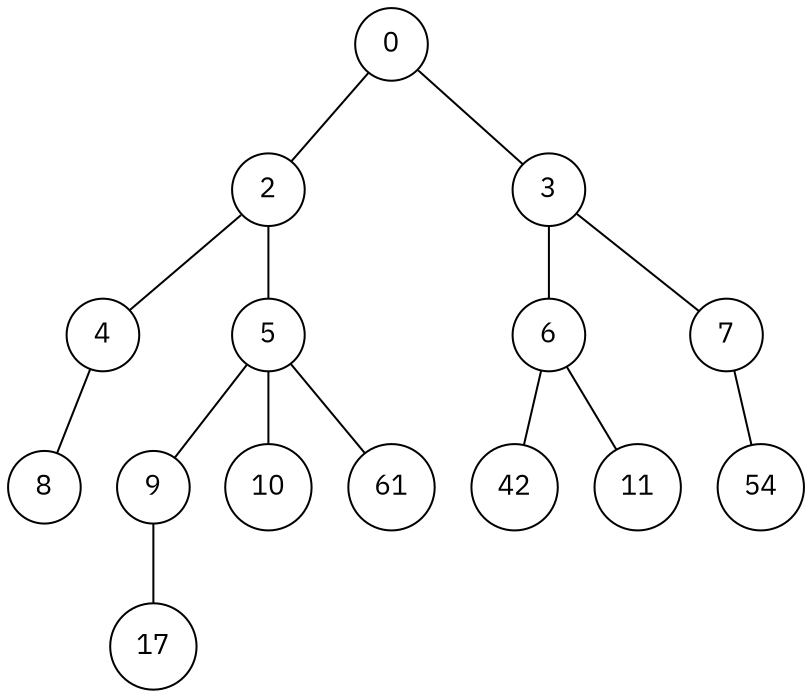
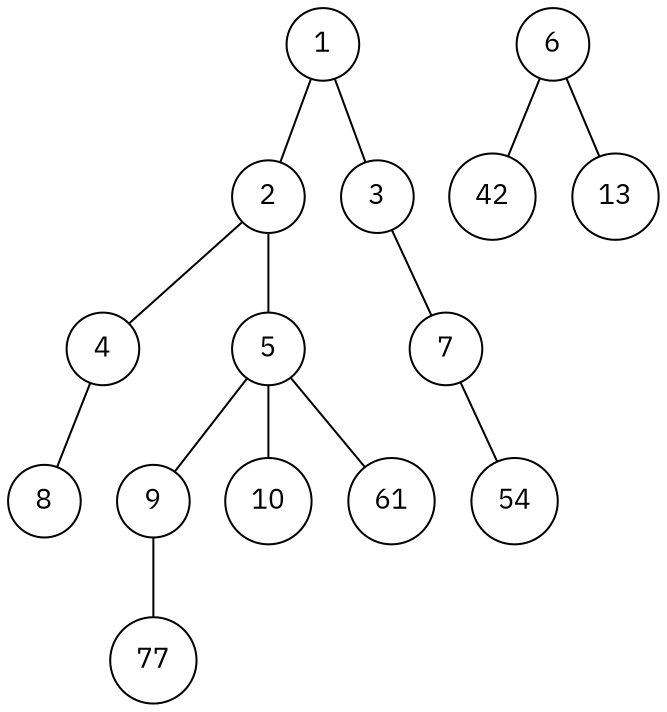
  graph {
    fontname="IBM Plex Sans"
    node [fontname="IBM Plex Sans" shape=circle]
    edge [fontname="IBM Plex Sans"]
-   1 [label=0]
+   1
    2
    3
    4
    5
    6
    7
    8
    9
    10
    n11 [label=61]
    n12 [label=42]
-   13 [label=11]
+   13
    n14 [label=54]
-   17
+   17 [label=77]
    1 -- 2
    1 -- 3
    2 -- 4
    2 -- 5
-   3 -- 6
    3 -- 7
    4 -- 8
    5 -- 9
    5 -- 10
    5 -- n11
    6 -- n12
    6 -- 13
    7 -- n14
    9 -- 17
  }
